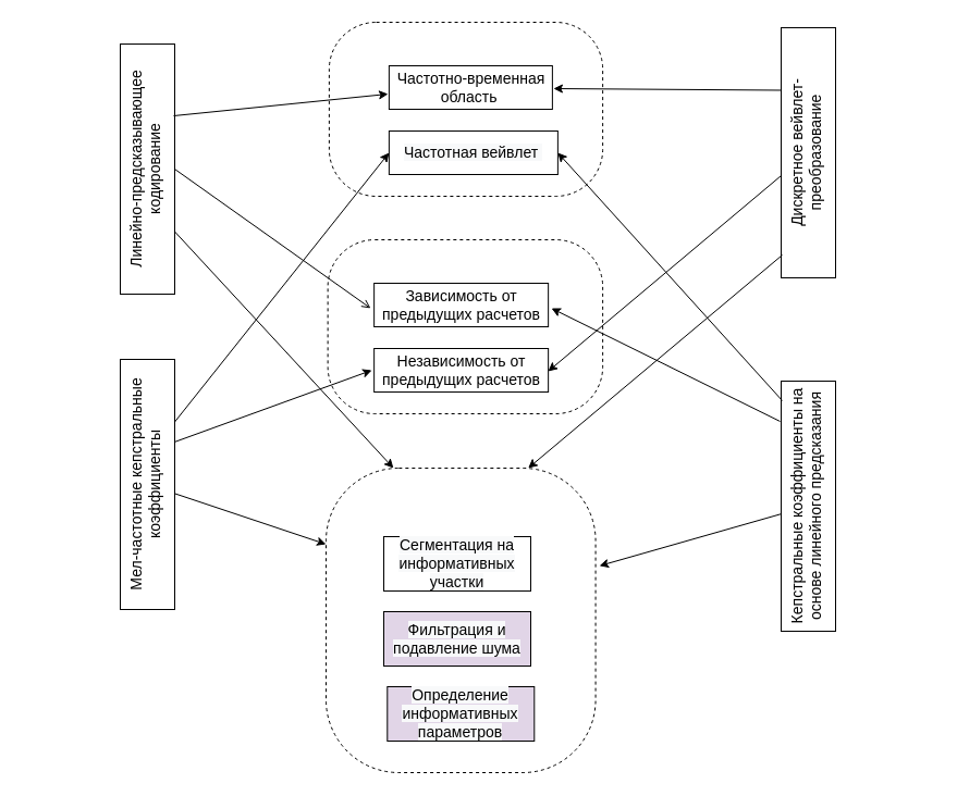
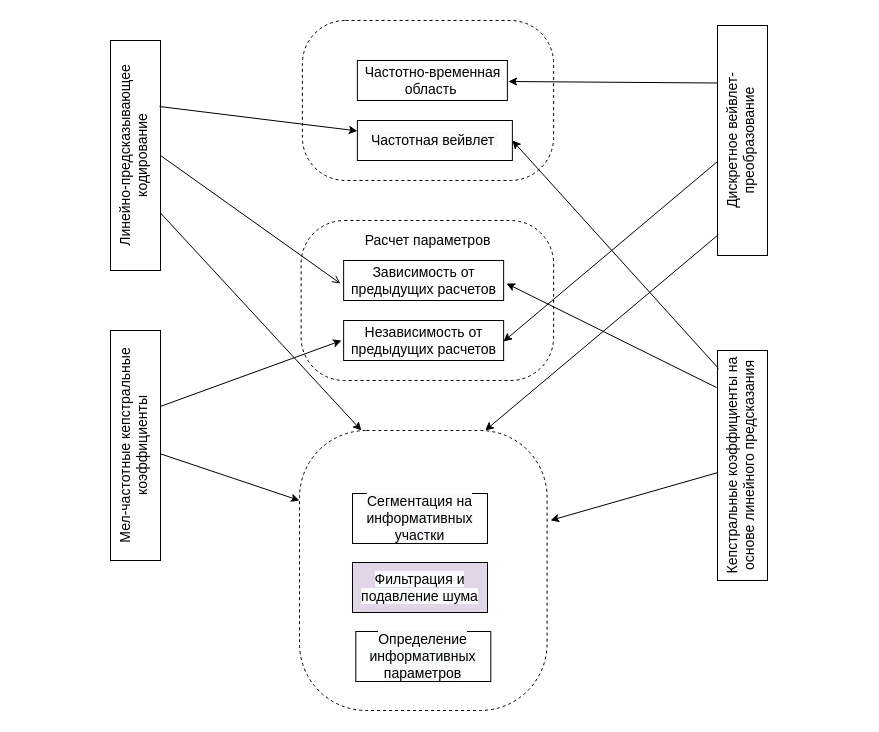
  <mxCell id="0" />
  <mxCell id="1" parent="0" />
  <mxCell id="2" value="" style="rounded=1;whiteSpace=wrap;html=1;strokeColor=#000000;fontSize=14;align=center;arcSize=27;dashed=1;" vertex="1" parent="1"><mxGeometry x="301.88" y="20" width="251.25" height="160" as="geometry" /></mxCell>
  <mxCell id="3" value="" style="rounded=1;whiteSpace=wrap;html=1;strokeColor=#000000;fontSize=14;align=center;arcSize=27;dashed=1;" vertex="1" parent="1"><mxGeometry x="300.63" y="220" width="252.5" height="160" as="geometry" /></mxCell>
  <mxCell id="4" value="" style="rounded=1;whiteSpace=wrap;html=1;strokeColor=#000000;fontSize=14;align=center;arcSize=27;dashed=1;" vertex="1" parent="1"><mxGeometry x="299" y="430" width="247.57" height="280" as="geometry" /></mxCell>
  <mxCell id="5" value="Линейно-предсказывающее кодирование" style="text;whiteSpace=wrap;html=1;fontSize=14;strokeColor=#000000;align=center;rotation=-90;" vertex="1" parent="1"><mxGeometry x="20" y="130" width="230" height="50" as="geometry" /></mxCell>
  <mxCell id="6" value="Мел-частотные кепстральные коэффициенты" style="text;whiteSpace=wrap;html=1;fontSize=14;strokeColor=#000000;align=center;rotation=-90;" vertex="1" parent="1"><mxGeometry x="20" y="420" width="230" height="50" as="geometry" /></mxCell>
  <mxCell id="7" value="Кепстральные коэффициенты на основе линейного предсказания" style="text;whiteSpace=wrap;html=1;fontSize=14;align=center;strokeColor=#000000;rotation=-90;" vertex="1" parent="1"><mxGeometry x="627" y="440" width="230" height="50" as="geometry" /></mxCell>
  <mxCell id="8" value="Дискретное вейвлет-преобразование" style="text;whiteSpace=wrap;html=1;fontSize=14;align=center;strokeColor=#000000;rotation=-90;" vertex="1" parent="1"><mxGeometry x="627" y="115" width="230" height="50" as="geometry" /></mxCell>
  <mxCell id="9" value="Зависимость от &lt;br&gt;предыдущих расчетов" style="text;html=1;align=center;verticalAlign=middle;resizable=0;points=[];autosize=1;fontSize=14;strokeColor=#000000;" vertex="1" parent="1"><mxGeometry x="343.13" y="260" width="160" height="40" as="geometry" /></mxCell>
  <mxCell id="10" value="Независимость от &lt;br&gt;предыдущих расчетов" style="text;html=1;align=center;verticalAlign=middle;resizable=0;points=[];autosize=1;fontSize=14;strokeColor=#000000;" vertex="1" parent="1"><mxGeometry x="343.13" y="320" width="160" height="40" as="geometry" /></mxCell>
  <mxCell id="11" value="Частотно-временная &lt;br&gt;область&amp;nbsp;" style="text;html=1;align=center;verticalAlign=middle;resizable=0;points=[];autosize=1;fontSize=14;strokeColor=#000000;" vertex="1" parent="1"><mxGeometry x="356.88" y="60" width="150" height="40" as="geometry" /></mxCell>
  <mxCell id="12" value="&lt;span style=&quot;color: rgb(0 , 0 , 0) ; font-family: &amp;#34;helvetica&amp;#34; ; font-size: 14px ; font-style: normal ; font-weight: 400 ; letter-spacing: normal ; text-align: center ; text-indent: 0px ; text-transform: none ; word-spacing: 0px ; background-color: rgb(248 , 249 , 250) ; display: inline ; float: none&quot;&gt;Фильтрация и подавление шума&lt;/span&gt;" style="rounded=0;whiteSpace=wrap;html=1;strokeColor=#000000;fontSize=14;align=center;fillColor=#e1d5e7;" vertex="1" parent="1"><mxGeometry x="352" y="562" width="135" height="50" as="geometry" /></mxCell>
  <mxCell id="13" value="&lt;span style=&quot;color: rgb(0 , 0 , 0) ; font-family: &amp;#34;helvetica&amp;#34; ; font-size: 14px ; font-style: normal ; font-weight: 400 ; letter-spacing: normal ; text-align: center ; text-indent: 0px ; text-transform: none ; word-spacing: 0px ; background-color: rgb(248 , 249 , 250) ; display: inline ; float: none&quot;&gt;Сегментация на информативных участки&lt;/span&gt;" style="rounded=0;whiteSpace=wrap;html=1;strokeColor=#000000;fontSize=14;align=center;" vertex="1" parent="1"><mxGeometry x="352" y="493" width="135" height="50" as="geometry" /></mxCell>
- <mxCell id="14" value="&lt;span style=&quot;color: rgb(0 , 0 , 0) ; font-family: &amp;#34;helvetica&amp;#34; ; font-size: 14px ; font-style: normal ; font-weight: 400 ; letter-spacing: normal ; text-align: center ; text-indent: 0px ; text-transform: none ; word-spacing: 0px ; background-color: rgb(248 , 249 , 250) ; display: inline ; float: none&quot;&gt;Определение информативных параметров&lt;/span&gt;" style="rounded=0;whiteSpace=wrap;html=1;strokeColor=#000000;fontSize=14;align=center;fillColor=#e1d5e7;" vertex="1" parent="1"><mxGeometry x="355.29" y="631" width="135" height="50" as="geometry" /></mxCell>
+ <mxCell id="14" value="&lt;span style=&quot;color: rgb(0 , 0 , 0) ; font-family: &amp;#34;helvetica&amp;#34; ; font-size: 14px ; font-style: normal ; font-weight: 400 ; letter-spacing: normal ; text-align: center ; text-indent: 0px ; text-transform: none ; word-spacing: 0px ; background-color: rgb(248 , 249 , 250) ; display: inline ; float: none&quot;&gt;Определение информативных параметров&lt;/span&gt;" style="rounded=0;whiteSpace=wrap;html=1;strokeColor=#000000;fontSize=14;align=center;" vertex="1" parent="1"><mxGeometry x="355.29" y="631" width="135" height="50" as="geometry" /></mxCell>
  <mxCell id="15" value="&#10;&#10;&lt;span style=&quot;color: rgb(0, 0, 0); font-family: helvetica; font-size: 14px; font-style: normal; font-weight: 400; letter-spacing: normal; text-align: center; text-indent: 0px; text-transform: none; word-spacing: 0px; background-color: rgb(248, 249, 250); display: inline; float: none;&quot;&gt;Частотная вейвлет&lt;span&gt;&amp;nbsp;&lt;/span&gt;&lt;/span&gt;&#10;&#10;" style="rounded=0;whiteSpace=wrap;html=1;strokeColor=#000000;fontSize=14;align=center;" vertex="1" parent="1"><mxGeometry x="356.88" y="120" width="155" height="40" as="geometry" /></mxCell>
+ <mxCell id="16" value="Расчет параметров" style="text;html=1;align=center;verticalAlign=middle;resizable=0;points=[];autosize=1;fontSize=14;" vertex="1" parent="1"><mxGeometry x="356.88" y="230" width="140" height="20" as="geometry" /></mxCell>
  <mxCell id="17" value="" style="endArrow=classic;html=1;fontSize=14;entryX=0.999;entryY=0.525;entryDx=0;entryDy=0;entryPerimeter=0;" edge="1" parent="1" source="8" target="10"><mxGeometry width="50" height="50" relative="1" as="geometry"><mxPoint x="720" y="200" as="sourcePoint" /><mxPoint x="540" y="340" as="targetPoint" /></mxGeometry></mxCell>
  <mxCell id="18" value="" style="endArrow=classic;html=1;fontSize=14;entryX=1.007;entryY=0.525;entryDx=0;entryDy=0;entryPerimeter=0;exitX=0.75;exitY=0;exitDx=0;exitDy=0;" edge="1" parent="1" source="8" target="11"><mxGeometry width="50" height="50" relative="1" as="geometry"><mxPoint x="490" y="390" as="sourcePoint" /><mxPoint x="540" y="340" as="targetPoint" /></mxGeometry></mxCell>
- <mxCell id="19" value="" style="endArrow=classic;html=1;fontSize=14;entryX=0;entryY=0.5;entryDx=0;entryDy=0;exitX=0.75;exitY=1;exitDx=0;exitDy=0;" edge="1" parent="1" source="6" target="15"><mxGeometry width="50" height="50" relative="1" as="geometry"><mxPoint x="490" y="390" as="sourcePoint" /><mxPoint x="540" y="340" as="targetPoint" /></mxGeometry></mxCell>
  <mxCell id="20" value="" style="endArrow=classic;html=1;fontSize=14;entryX=-0.013;entryY=0.5;entryDx=0;entryDy=0;entryPerimeter=0;exitX=0.67;exitY=1;exitDx=0;exitDy=0;exitPerimeter=0;" edge="1" parent="1" source="6" target="10"><mxGeometry width="50" height="50" relative="1" as="geometry"><mxPoint x="490" y="390" as="sourcePoint" /><mxPoint x="540" y="340" as="targetPoint" /></mxGeometry></mxCell>
- <mxCell id="21" value="" style="endArrow=classic;html=1;fontSize=14;entryX=-0.006;entryY=0.65;entryDx=0;entryDy=0;entryPerimeter=0;exitX=0.713;exitY=0.98;exitDx=0;exitDy=0;exitPerimeter=0;" edge="1" parent="1" source="5" target="11"><mxGeometry width="50" height="50" relative="1" as="geometry"><mxPoint x="490" y="390" as="sourcePoint" /><mxPoint x="540" y="340" as="targetPoint" /></mxGeometry></mxCell>
+ <mxCell id="21" value="" style="endArrow=classic;html=1;fontSize=14;exitX=0.713;exitY=0.98;exitDx=0;exitDy=0;exitPerimeter=0;" edge="1" parent="1" source="5" target="15"><mxGeometry width="50" height="50" relative="1" as="geometry"><mxPoint x="490" y="390" as="sourcePoint" /><mxPoint x="540" y="340" as="targetPoint" /></mxGeometry></mxCell>
  <mxCell id="22" value="" style="endArrow=open;html=1;fontSize=14;exitX=0.5;exitY=1;exitDx=0;exitDy=0;entryX=-0.02;entryY=0.575;entryDx=0;entryDy=0;entryPerimeter=0;" edge="1" parent="1" source="5" target="9"><mxGeometry width="50" height="50" relative="1" as="geometry"><mxPoint x="490" y="390" as="sourcePoint" /><mxPoint x="350" y="281" as="targetPoint" /></mxGeometry></mxCell>
  <mxCell id="23" value="" style="endArrow=classic;html=1;fontSize=14;entryX=1.018;entryY=0.575;entryDx=0;entryDy=0;entryPerimeter=0;exitX=0.839;exitY=-0.02;exitDx=0;exitDy=0;exitPerimeter=0;" edge="1" parent="1" source="7" target="9"><mxGeometry width="50" height="50" relative="1" as="geometry"><mxPoint x="490" y="390" as="sourcePoint" /><mxPoint x="540" y="340" as="targetPoint" /></mxGeometry></mxCell>
  <mxCell id="24" value="" style="endArrow=classic;html=1;fontSize=14;entryX=1;entryY=0.5;entryDx=0;entryDy=0;exitX=0.922;exitY=0.02;exitDx=0;exitDy=0;exitPerimeter=0;" edge="1" parent="1" source="7" target="15"><mxGeometry width="50" height="50" relative="1" as="geometry"><mxPoint x="710" y="370" as="sourcePoint" /><mxPoint x="540" y="340" as="targetPoint" /></mxGeometry></mxCell>
  <mxCell id="25" value="" style="endArrow=classic;html=1;fontSize=14;entryX=0.75;entryY=0;entryDx=0;entryDy=0;exitX=0.091;exitY=0.02;exitDx=0;exitDy=0;exitPerimeter=0;" edge="1" parent="1" source="8" target="4"><mxGeometry width="50" height="50" relative="1" as="geometry"><mxPoint x="490" y="390" as="sourcePoint" /><mxPoint x="540" y="340" as="targetPoint" /></mxGeometry></mxCell>
  <mxCell id="26" value="" style="endArrow=classic;html=1;fontSize=14;entryX=0.25;entryY=0;entryDx=0;entryDy=0;exitX=0.25;exitY=1;exitDx=0;exitDy=0;" edge="1" parent="1" source="5" target="4"><mxGeometry width="50" height="50" relative="1" as="geometry"><mxPoint x="490" y="390" as="sourcePoint" /><mxPoint x="540" y="340" as="targetPoint" /></mxGeometry></mxCell>
  <mxCell id="27" value="" style="endArrow=classic;html=1;fontSize=14;entryX=1.014;entryY=0.321;entryDx=0;entryDy=0;entryPerimeter=0;" edge="1" parent="1" source="7" target="4"><mxGeometry width="50" height="50" relative="1" as="geometry"><mxPoint x="490" y="390" as="sourcePoint" /><mxPoint x="540" y="340" as="targetPoint" /></mxGeometry></mxCell>
  <mxCell id="28" value="" style="endArrow=classic;html=1;fontSize=14;entryX=0;entryY=0.25;entryDx=0;entryDy=0;" edge="1" parent="1" source="6" target="4"><mxGeometry width="50" height="50" relative="1" as="geometry"><mxPoint x="490" y="390" as="sourcePoint" /><mxPoint x="540" y="340" as="targetPoint" /></mxGeometry></mxCell>
